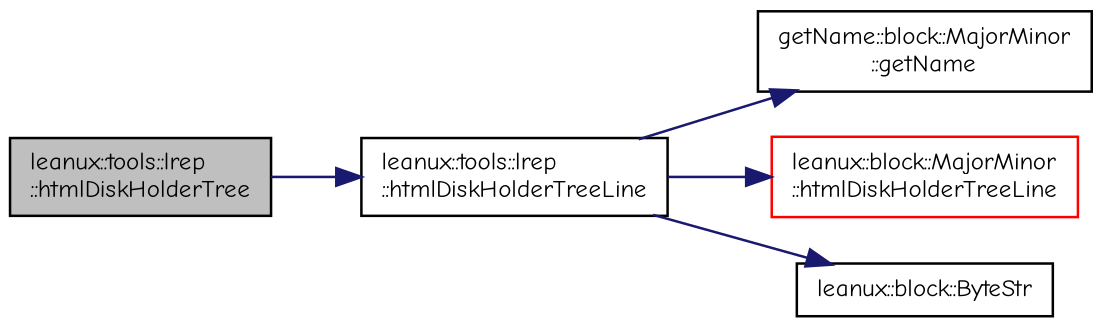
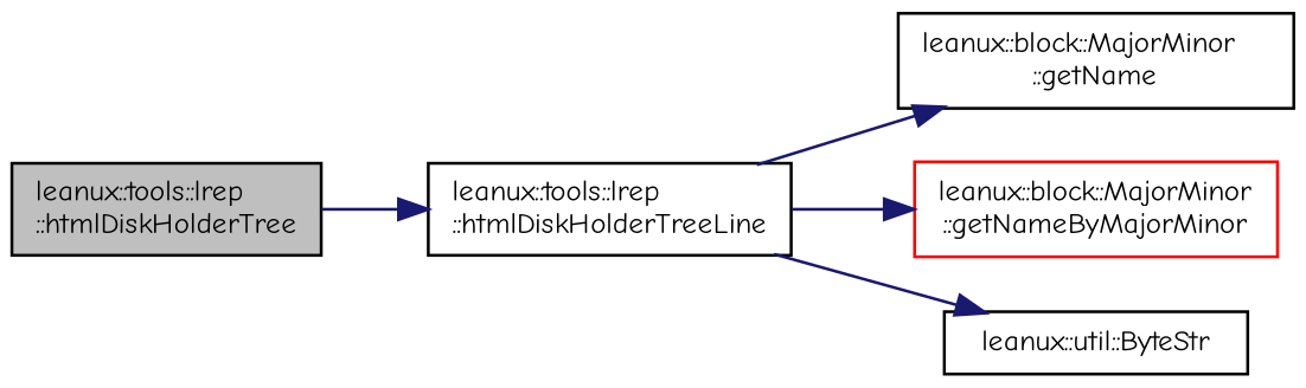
  digraph {
    fontname="Comic Neue"
    rankdir=LR
    node [color=black fontname="Comic Neue" fontsize=10 shape=record]
    edge [color=midnightblue fontname="Comic Neue" fontsize=10 labelfontname=Helvetica labelfontsize=10 style=solid]
    n1 [fillcolor=grey75 fontcolor=black height=0.2 label="leanux::tools::lrep\l::htmlDiskHolderTree" style=filled width=0.4]
    n2 [height=0.2 label="leanux::tools::lrep\l::htmlDiskHolderTreeLine" width=0.4]
-   n3 [height=0.2 label="getName::block::MajorMinor\l::getName" width=0.4]
-   n4 [color=red height=0.2 label="leanux::block::MajorMinor\l::htmlDiskHolderTreeLine" width=0.4]
-   n5 [height=0.2 label="leanux::block::ByteStr" width=0.4]
+   n3 [height=0.2 label="leanux::block::MajorMinor\l::getName" width=0.4]
+   n4 [color=red height=0.2 label="leanux::block::MajorMinor\l::getNameByMajorMinor" width=0.4]
+   n5 [height=0.2 label="leanux::util::ByteStr" width=0.4]
    n1 -> n2
    n2 -> n3
    n2 -> n4
    n2 -> n5
  }
